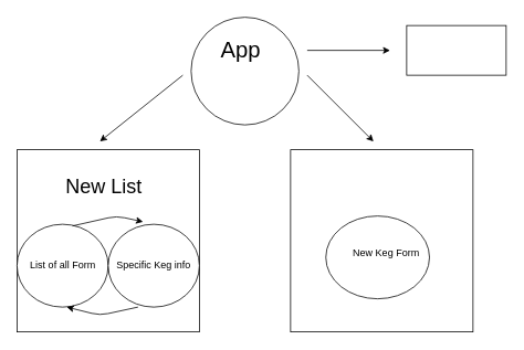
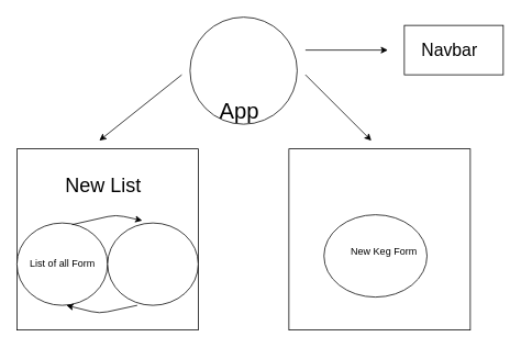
  <mxCell id="0" />
  <mxCell id="1" parent="0" />
  <mxCell id="2" value="" style="ellipse;whiteSpace=wrap;html=1;aspect=fixed;" vertex="1" parent="1"><mxGeometry x="230" y="20" width="130" height="130" as="geometry" /></mxCell>
  <mxCell id="3" value="" style="whiteSpace=wrap;html=1;aspect=fixed;" vertex="1" parent="1"><mxGeometry x="20" y="180" width="220" height="220" as="geometry" /></mxCell>
  <mxCell id="4" value="" style="endArrow=classic;html=1;" edge="1" parent="1"><mxGeometry width="50" height="50" relative="1" as="geometry"><mxPoint x="220" y="90" as="sourcePoint" /><mxPoint x="120" y="170" as="targetPoint" /></mxGeometry></mxCell>
  <mxCell id="5" value="" style="endArrow=classic;html=1;" edge="1" parent="1"><mxGeometry width="50" height="50" relative="1" as="geometry"><mxPoint x="370" y="90" as="sourcePoint" /><mxPoint x="450" y="170" as="targetPoint" /><Array as="points" /></mxGeometry></mxCell>
  <mxCell id="6" value="" style="whiteSpace=wrap;html=1;aspect=fixed;" vertex="1" parent="1"><mxGeometry x="350" y="180" width="220" height="220" as="geometry" /></mxCell>
  <mxCell id="7" value="&lt;font style=&quot;font-size: 24px&quot;&gt;New List&lt;/font&gt;" style="text;html=1;strokeColor=none;fillColor=none;align=center;verticalAlign=middle;whiteSpace=wrap;rounded=0;" vertex="1" parent="1"><mxGeometry x="40" y="200" width="170" height="50" as="geometry" /></mxCell>
- <mxCell id="8" value="&lt;font style=&quot;font-size: 27px&quot;&gt;App&lt;/font&gt;" style="text;html=1;strokeColor=none;fillColor=none;align=center;verticalAlign=middle;whiteSpace=wrap;rounded=0;" vertex="1" parent="1"><mxGeometry x="270" y="50" width="40" height="20" as="geometry" /></mxCell>
+ <mxCell id="8" value="&lt;font style=&quot;font-size: 27px&quot;&gt;App&lt;/font&gt;" style="text;html=1;strokeColor=none;fillColor=none;align=center;verticalAlign=middle;whiteSpace=wrap;rounded=0;" vertex="1" parent="1"><mxGeometry x="270" y="125" width="40" height="20" as="geometry" /></mxCell>
  <mxCell id="9" value="" style="endArrow=classic;html=1;" edge="1" parent="1"><mxGeometry width="50" height="50" relative="1" as="geometry"><mxPoint x="370" y="60" as="sourcePoint" /><mxPoint x="470" y="60" as="targetPoint" /></mxGeometry></mxCell>
  <mxCell id="10" value="" style="rounded=0;whiteSpace=wrap;html=1;" vertex="1" parent="1"><mxGeometry x="490" y="30" width="120" height="60" as="geometry" /></mxCell>
+ <mxCell id="11" value="&lt;font style=&quot;font-size: 21px&quot;&gt;Navbar&lt;/font&gt;" style="text;html=1;strokeColor=none;fillColor=none;align=center;verticalAlign=middle;whiteSpace=wrap;rounded=0;" vertex="1" parent="1"><mxGeometry x="500" y="40" width="90" height="40" as="geometry" /></mxCell>
  <mxCell id="12" value="" style="ellipse;whiteSpace=wrap;html=1;" vertex="1" parent="1"><mxGeometry x="20" y="270" width="110" height="100" as="geometry" /></mxCell>
  <mxCell id="13" value="" style="ellipse;whiteSpace=wrap;html=1;" vertex="1" parent="1"><mxGeometry x="130" y="270" width="110" height="100" as="geometry" /></mxCell>
  <mxCell id="14" value="" style="ellipse;whiteSpace=wrap;html=1;" vertex="1" parent="1"><mxGeometry x="392.5" y="260" width="125" height="100" as="geometry" /></mxCell>
  <mxCell id="15" value="List of all Form" style="text;html=1;strokeColor=none;fillColor=none;align=center;verticalAlign=middle;whiteSpace=wrap;rounded=0;" vertex="1" parent="1"><mxGeometry x="22.5" y="295" width="105" height="50" as="geometry" /></mxCell>
- <mxCell id="16" value="Specific Keg info" style="text;html=1;strokeColor=none;fillColor=none;align=center;verticalAlign=middle;whiteSpace=wrap;rounded=0;" vertex="1" parent="1"><mxGeometry x="135" y="295" width="100" height="50" as="geometry" /></mxCell>
  <mxCell id="17" value="New Keg Form" style="text;html=1;strokeColor=none;fillColor=none;align=center;verticalAlign=middle;whiteSpace=wrap;rounded=0;" vertex="1" parent="1"><mxGeometry x="417.5" y="285" width="95" height="40" as="geometry" /></mxCell>
  <mxCell id="18" value="" style="endArrow=classic;html=1;exitX=0.609;exitY=0.02;exitDx=0;exitDy=0;exitPerimeter=0;entryX=0.382;entryY=-0.03;entryDx=0;entryDy=0;entryPerimeter=0;" edge="1" parent="1" source="12" target="13"><mxGeometry width="50" height="50" relative="1" as="geometry"><mxPoint x="20" y="470" as="sourcePoint" /><mxPoint x="70" y="410" as="targetPoint" /><Array as="points"><mxPoint x="140" y="260" /></Array></mxGeometry></mxCell>
  <mxCell id="19" value="" style="endArrow=classic;html=1;exitX=0.327;exitY=1;exitDx=0;exitDy=0;exitPerimeter=0;" edge="1" parent="1" source="13"><mxGeometry width="50" height="50" relative="1" as="geometry"><mxPoint x="20" y="470" as="sourcePoint" /><mxPoint x="80" y="370" as="targetPoint" /><Array as="points"><mxPoint x="120" y="380" /></Array></mxGeometry></mxCell>
